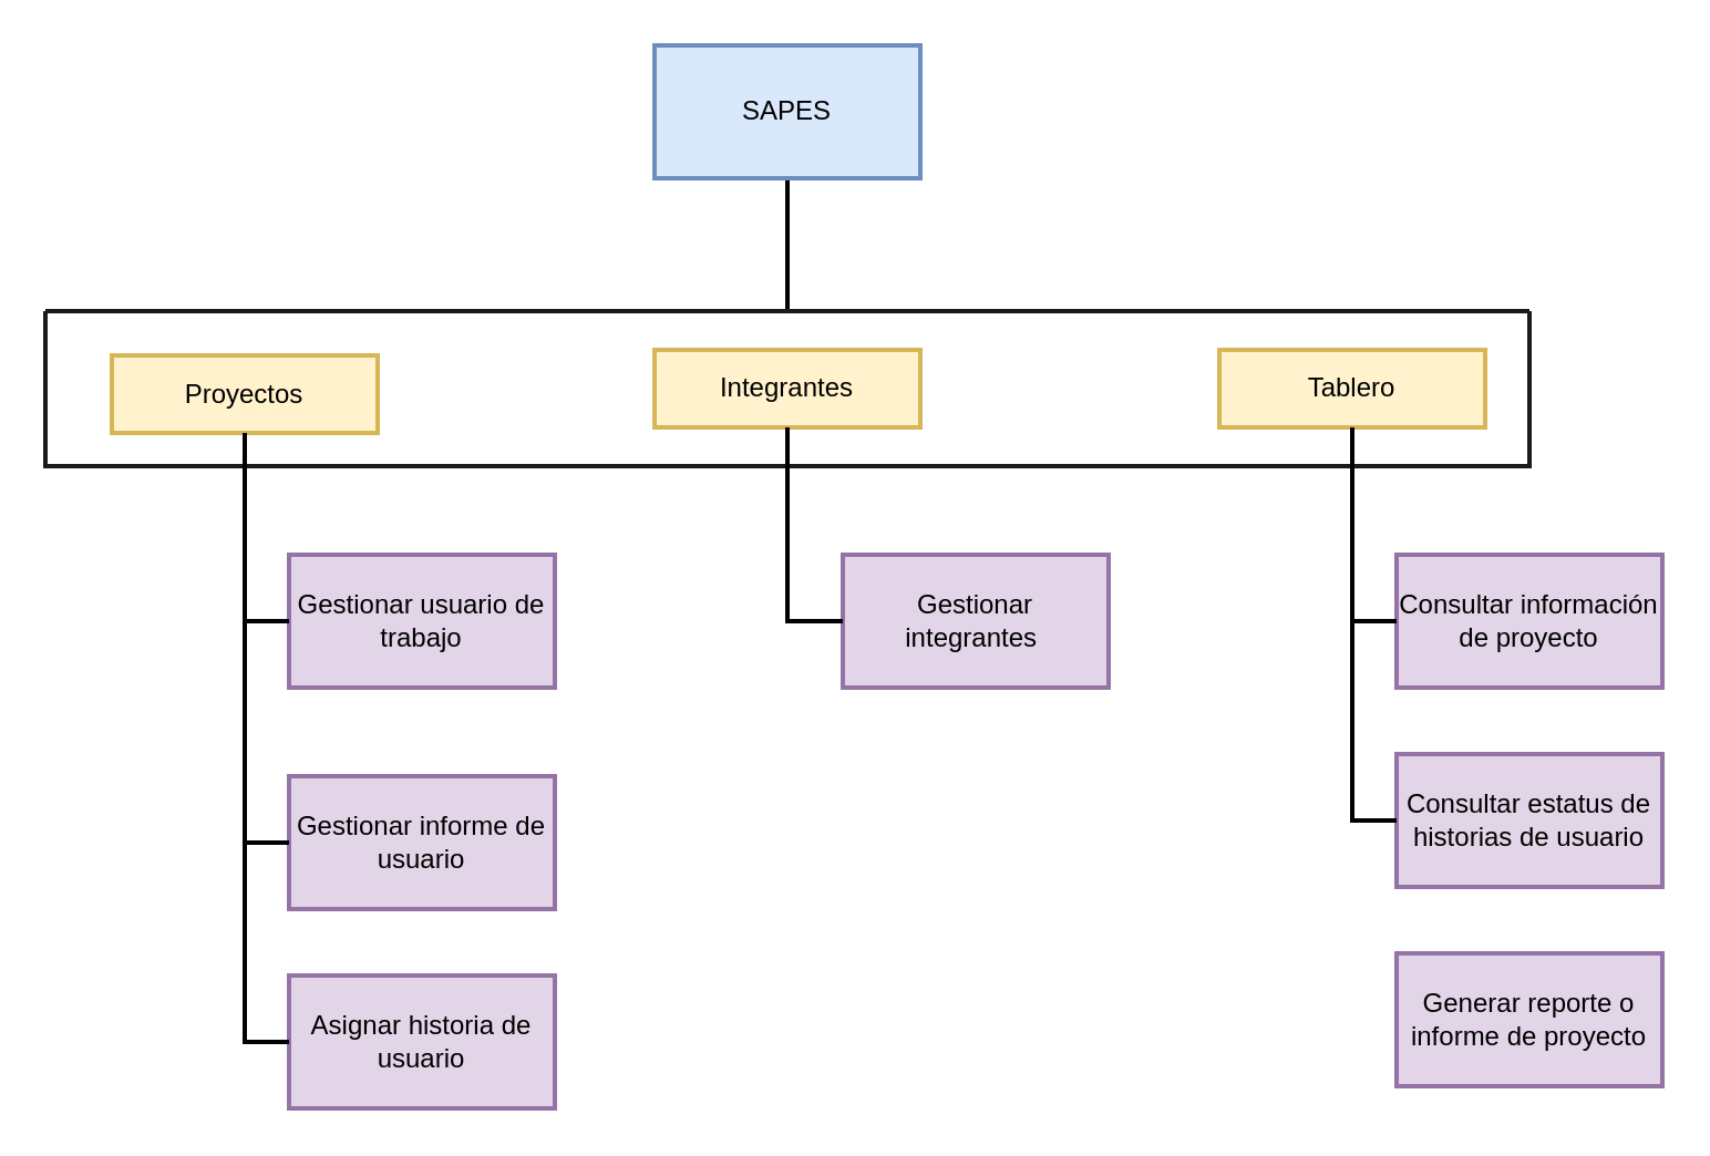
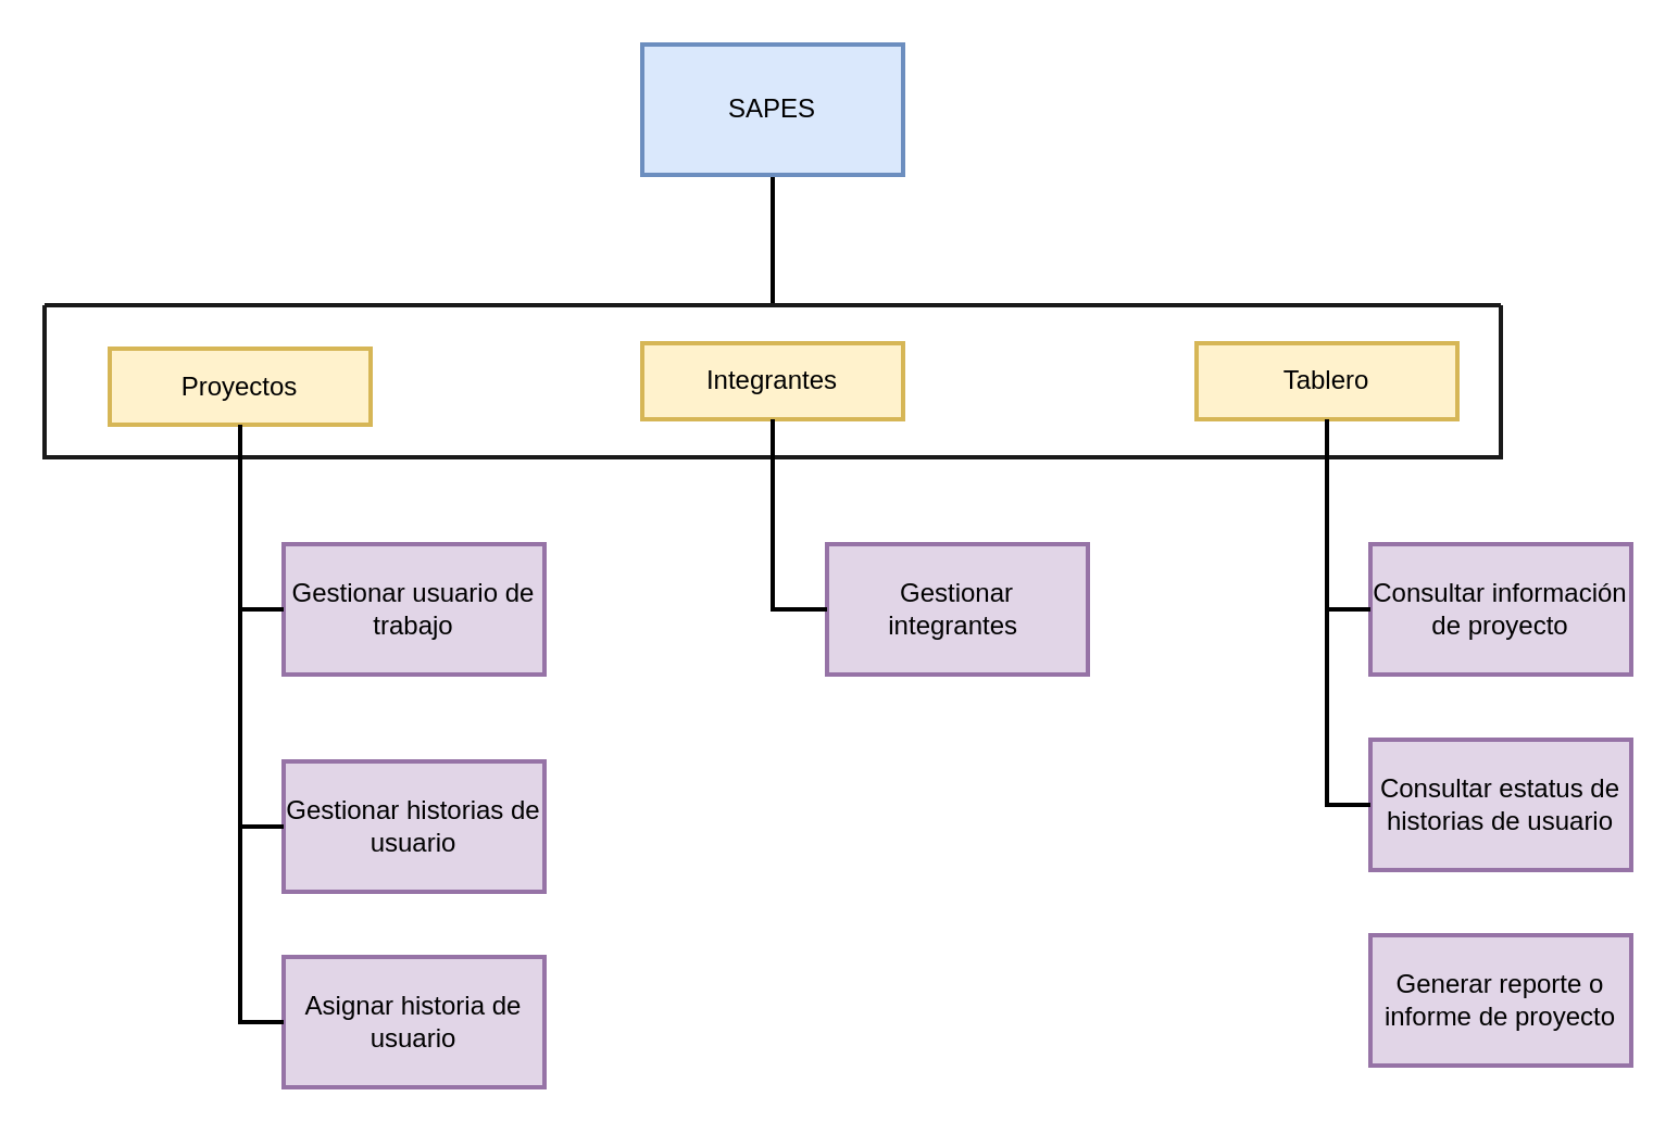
  <mxCell id="0" />
  <mxCell id="1" parent="0" />
  <mxCell id="2" style="edgeStyle=orthogonalEdgeStyle;rounded=0;orthogonalLoop=1;jettySize=auto;html=1;endArrow=none;endFill=0;jumpSize=7;strokeWidth=2;" edge="1" parent="1" source="3" target="4"><mxGeometry relative="1" as="geometry" /></mxCell>
  <mxCell id="3" value="SAPES" style="rounded=0;whiteSpace=wrap;html=1;strokeWidth=2;fillColor=#dae8fc;strokeColor=#6c8ebf;" vertex="1" parent="1"><mxGeometry x="295" y="20" width="120" height="60" as="geometry" /></mxCell>
  <mxCell id="4" value="" style="swimlane;startSize=0;strokeColor=#1A1A1A;strokeWidth=2;spacingLeft=0;sketch=0;spacingBottom=0;" vertex="1" parent="1"><mxGeometry x="20" y="140" width="670" height="70" as="geometry" /></mxCell>
  <mxCell id="5" value="Proyectos" style="rounded=0;whiteSpace=wrap;html=1;strokeWidth=2;fillColor=#fff2cc;strokeColor=#d6b656;" vertex="1" parent="4"><mxGeometry x="30" y="20" width="120" height="35" as="geometry" /></mxCell>
  <mxCell id="6" value="Integrantes" style="rounded=0;whiteSpace=wrap;html=1;strokeWidth=2;fillColor=#fff2cc;strokeColor=#d6b656;" vertex="1" parent="4"><mxGeometry x="275" y="17.5" width="120" height="35" as="geometry" /></mxCell>
  <mxCell id="7" value="Tablero" style="rounded=0;whiteSpace=wrap;html=1;strokeWidth=2;fillColor=#fff2cc;strokeColor=#d6b656;" vertex="1" parent="4"><mxGeometry x="530" y="17.5" width="120" height="35" as="geometry" /></mxCell>
  <mxCell id="8" value="Gestionar usuario de trabajo" style="rounded=0;whiteSpace=wrap;html=1;strokeWidth=2;fillColor=#e1d5e7;strokeColor=#9673a6;" vertex="1" parent="1"><mxGeometry x="130" y="250" width="120" height="60" as="geometry" /></mxCell>
- <mxCell id="9" value="Gestionar informe de usuario" style="rounded=0;whiteSpace=wrap;html=1;strokeWidth=2;fillColor=#e1d5e7;strokeColor=#9673a6;" vertex="1" parent="1"><mxGeometry x="130" y="350" width="120" height="60" as="geometry" /></mxCell>
+ <mxCell id="9" value="Gestionar historias de usuario" style="rounded=0;whiteSpace=wrap;html=1;strokeWidth=2;fillColor=#e1d5e7;strokeColor=#9673a6;" vertex="1" parent="1"><mxGeometry x="130" y="350" width="120" height="60" as="geometry" /></mxCell>
  <mxCell id="10" value="Asignar historia de usuario" style="rounded=0;whiteSpace=wrap;html=1;strokeWidth=2;fillColor=#e1d5e7;strokeColor=#9673a6;" vertex="1" parent="1"><mxGeometry x="130" y="440" width="120" height="60" as="geometry" /></mxCell>
  <mxCell id="11" style="edgeStyle=orthogonalEdgeStyle;rounded=0;jumpSize=7;orthogonalLoop=1;jettySize=auto;html=1;entryX=0;entryY=0.5;entryDx=0;entryDy=0;endArrow=none;endFill=0;strokeWidth=2;" edge="1" parent="1" source="5" target="8"><mxGeometry relative="1" as="geometry" /></mxCell>
  <mxCell id="12" style="edgeStyle=orthogonalEdgeStyle;rounded=0;jumpSize=7;orthogonalLoop=1;jettySize=auto;html=1;entryX=0;entryY=0.5;entryDx=0;entryDy=0;endArrow=none;endFill=0;strokeWidth=2;" edge="1" parent="1" source="5" target="9"><mxGeometry relative="1" as="geometry" /></mxCell>
  <mxCell id="13" style="edgeStyle=orthogonalEdgeStyle;rounded=0;jumpSize=7;orthogonalLoop=1;jettySize=auto;html=1;entryX=0;entryY=0.5;entryDx=0;entryDy=0;endArrow=none;endFill=0;strokeWidth=2;" edge="1" parent="1" source="5" target="10"><mxGeometry relative="1" as="geometry" /></mxCell>
  <mxCell id="14" value="Gestionar integrantes&amp;nbsp;" style="rounded=0;whiteSpace=wrap;html=1;strokeWidth=2;fillColor=#e1d5e7;strokeColor=#9673a6;" vertex="1" parent="1"><mxGeometry x="380" y="250" width="120" height="60" as="geometry" /></mxCell>
  <mxCell id="15" style="edgeStyle=orthogonalEdgeStyle;rounded=0;jumpSize=7;orthogonalLoop=1;jettySize=auto;html=1;entryX=0;entryY=0.5;entryDx=0;entryDy=0;endArrow=none;endFill=0;strokeWidth=2;" edge="1" parent="1" source="6" target="14"><mxGeometry relative="1" as="geometry" /></mxCell>
  <mxCell id="16" value="Consultar estatus de historias de usuario" style="rounded=0;whiteSpace=wrap;html=1;strokeWidth=2;fillColor=#e1d5e7;strokeColor=#9673a6;" vertex="1" parent="1"><mxGeometry x="630" y="340" width="120" height="60" as="geometry" /></mxCell>
  <mxCell id="17" value="Consultar información de proyecto" style="rounded=0;whiteSpace=wrap;html=1;strokeWidth=2;fillColor=#e1d5e7;strokeColor=#9673a6;" vertex="1" parent="1"><mxGeometry x="630" y="250" width="120" height="60" as="geometry" /></mxCell>
  <mxCell id="18" value="Generar reporte o informe de proyecto" style="rounded=0;whiteSpace=wrap;html=1;strokeWidth=2;fillColor=#e1d5e7;strokeColor=#9673a6;" vertex="1" parent="1"><mxGeometry x="630" y="430" width="120" height="60" as="geometry" /></mxCell>
  <mxCell id="19" style="edgeStyle=orthogonalEdgeStyle;rounded=0;jumpSize=7;orthogonalLoop=1;jettySize=auto;html=1;entryX=0;entryY=0.5;entryDx=0;entryDy=0;endArrow=none;endFill=0;strokeWidth=2;" edge="1" parent="1" source="7" target="17"><mxGeometry relative="1" as="geometry" /></mxCell>
  <mxCell id="20" style="edgeStyle=orthogonalEdgeStyle;rounded=0;jumpSize=7;orthogonalLoop=1;jettySize=auto;html=1;entryX=0;entryY=0.5;entryDx=0;entryDy=0;endArrow=none;endFill=0;strokeWidth=2;" edge="1" parent="1" source="7" target="16"><mxGeometry relative="1" as="geometry" /></mxCell>
